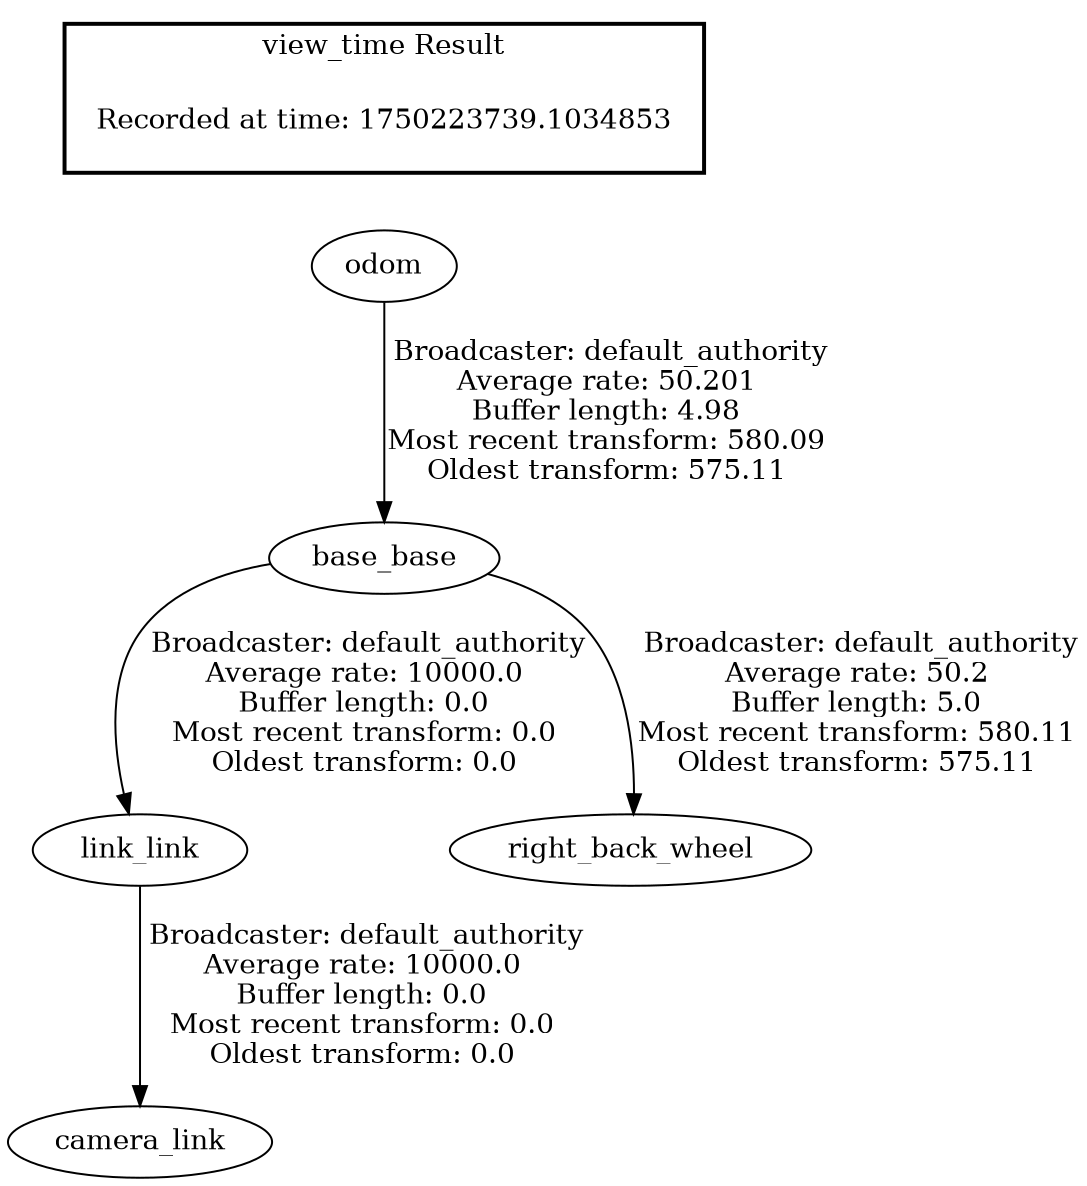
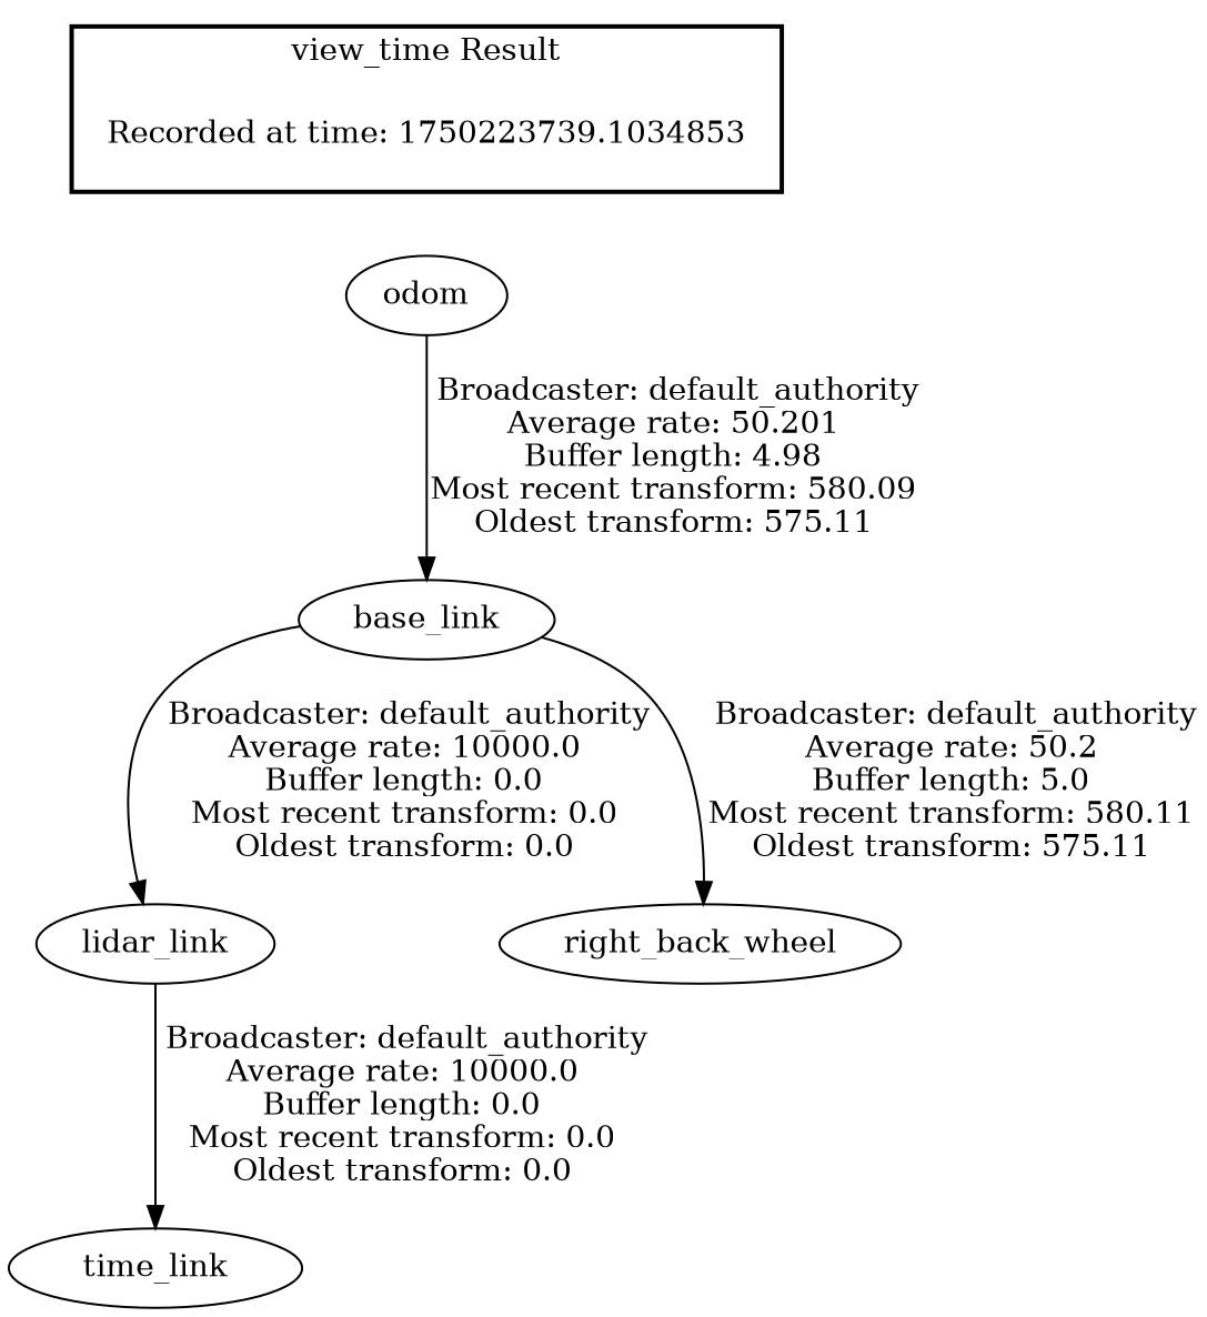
  digraph {
    "Recorded at time: 1750223739.1034853" [shape=plaintext]
    odom
-   base_link [label=base_base]
-   lidar_link [label=link_link]
+   base_link
+   lidar_link
    right_back_wheel
-   camera_link
+   camera_link [label=time_link]
    subgraph cluster_1 {
      color=black
      label="view_time Result"
      style=bold
      "Recorded at time: 1750223739.1034853"
    }
    "Recorded at time: 1750223739.1034853" -> odom [style=invis]
    odom -> base_link [label=" Broadcaster: default_authority\nAverage rate: 50.201\nBuffer length: 4.98\nMost recent transform: 580.09\nOldest transform: 575.11\n"]
    base_link -> lidar_link [label=" Broadcaster: default_authority\nAverage rate: 10000.0\nBuffer length: 0.0\nMost recent transform: 0.0\nOldest transform: 0.0\n"]
    base_link -> right_back_wheel [label=" Broadcaster: default_authority\nAverage rate: 50.2\nBuffer length: 5.0\nMost recent transform: 580.11\nOldest transform: 575.11\n"]
    lidar_link -> camera_link [label=" Broadcaster: default_authority\nAverage rate: 10000.0\nBuffer length: 0.0\nMost recent transform: 0.0\nOldest transform: 0.0\n"]
  }
